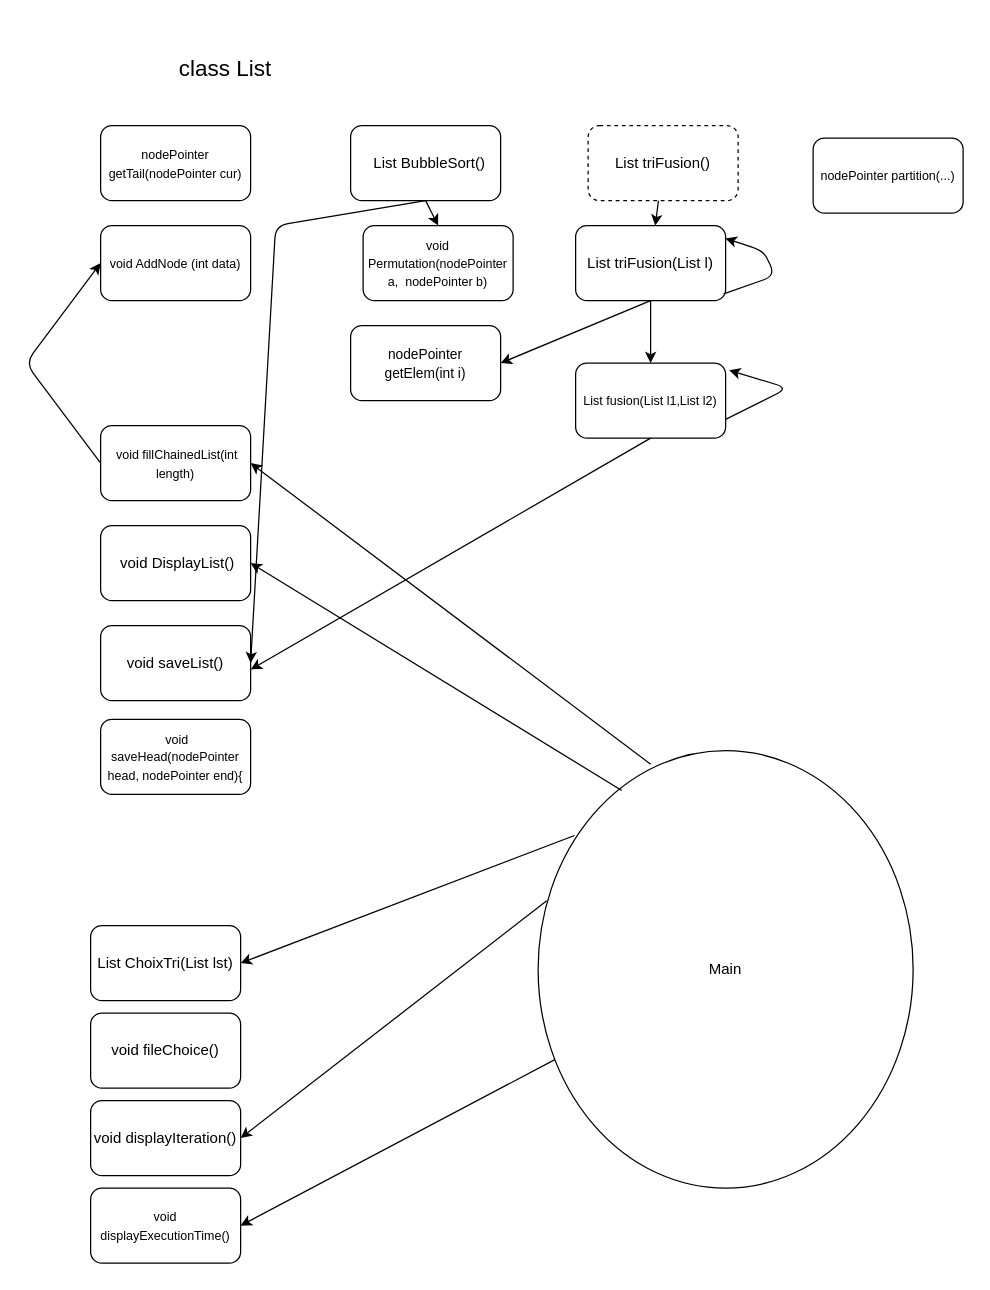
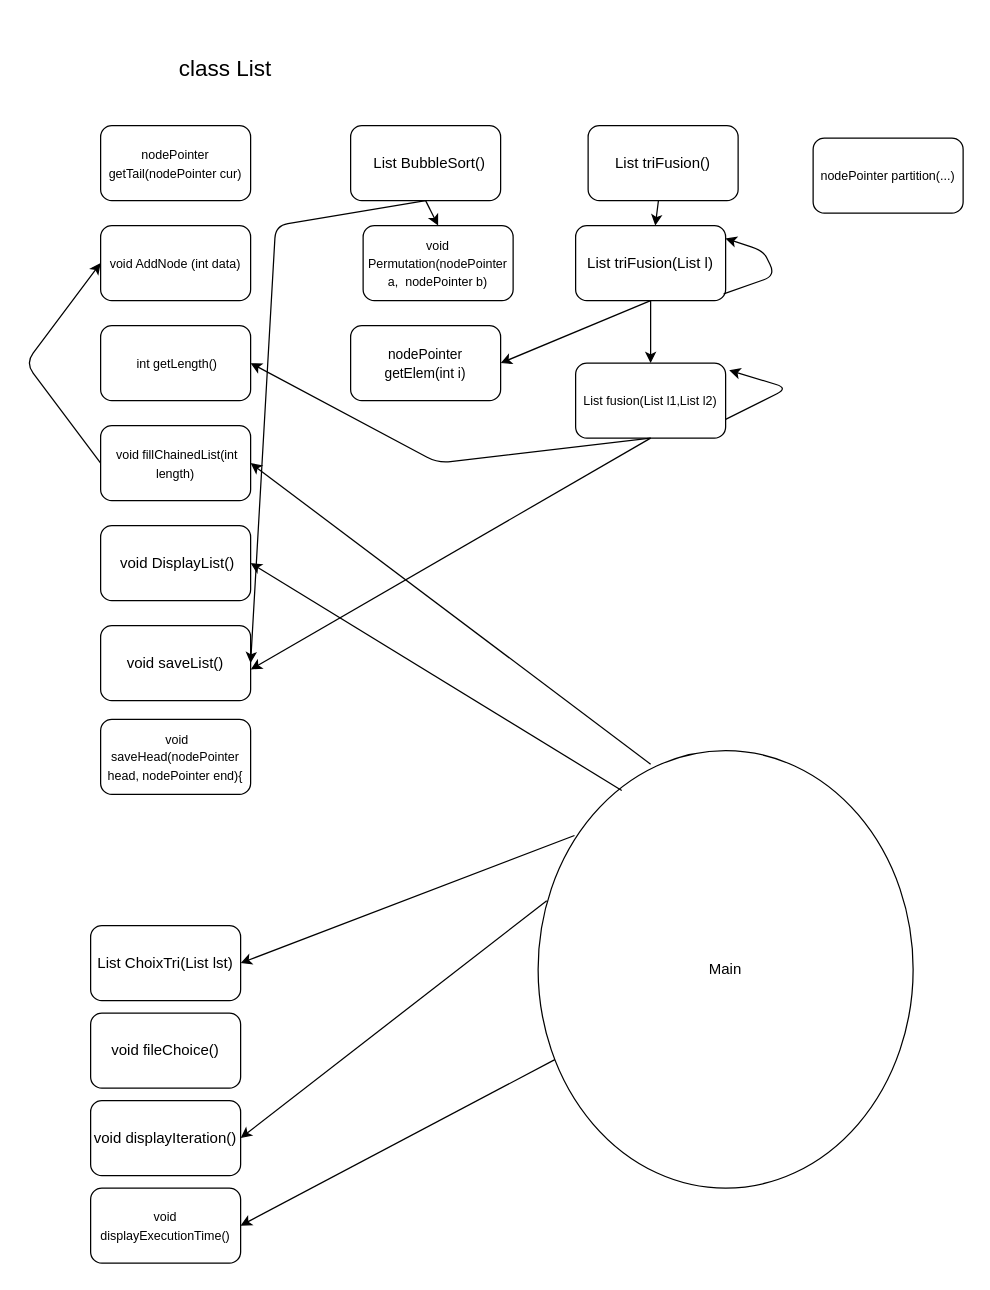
  <mxCell id="0" />
  <mxCell id="1" parent="0" />
  <mxCell id="2" value="&lt;font style=&quot;font-size: 10px&quot;&gt;nodePointer getTail(nodePointer cur)&lt;/font&gt;" style="rounded=1;whiteSpace=wrap;html=1;" vertex="1" parent="1"><mxGeometry x="80" y="100" width="120" height="60" as="geometry" /></mxCell>
  <mxCell id="3" value="&lt;font style=&quot;font-size: 10px&quot;&gt;void AddNode (int data)&lt;br&gt;&lt;/font&gt;" style="rounded=1;whiteSpace=wrap;html=1;" vertex="1" parent="1"><mxGeometry x="80" y="180" width="120" height="60" as="geometry" /></mxCell>
+ <mxCell id="4" value="&lt;font style=&quot;font-size: 10px&quot;&gt;&amp;nbsp;int getLength() &lt;br&gt;&lt;/font&gt;" style="rounded=1;whiteSpace=wrap;html=1;" vertex="1" parent="1"><mxGeometry x="80" y="260" width="120" height="60" as="geometry" /></mxCell>
  <mxCell id="5" value="&lt;font style=&quot;font-size: 10px&quot;&gt;&amp;nbsp;void fillChainedList(int length)&lt;br&gt;&lt;/font&gt;" style="rounded=1;whiteSpace=wrap;html=1;" vertex="1" parent="1"><mxGeometry x="80" y="340" width="120" height="60" as="geometry" /></mxCell>
  <mxCell id="6" value="&amp;nbsp;void DisplayList()" style="rounded=1;whiteSpace=wrap;html=1;" vertex="1" parent="1"><mxGeometry x="80" y="420" width="120" height="60" as="geometry" /></mxCell>
  <mxCell id="7" value="void saveList()" style="rounded=1;whiteSpace=wrap;html=1;" vertex="1" parent="1"><mxGeometry x="80" y="500" width="120" height="60" as="geometry" /></mxCell>
  <mxCell id="8" value="&lt;font style=&quot;font-size: 10px&quot;&gt;&amp;nbsp;void saveHead(nodePointer head, nodePointer end){&lt;br&gt;&lt;/font&gt;" style="rounded=1;whiteSpace=wrap;html=1;" vertex="1" parent="1"><mxGeometry x="80" y="575" width="120" height="60" as="geometry" /></mxCell>
  <mxCell id="9" value="&amp;nbsp; List BubbleSort()" style="rounded=1;whiteSpace=wrap;html=1;" vertex="1" parent="1"><mxGeometry x="280" y="100" width="120" height="60" as="geometry" /></mxCell>
  <mxCell id="10" value="&lt;font style=&quot;font-size: 10px&quot;&gt;void Permutation(nodePointer a,&amp;nbsp; nodePointer b)&lt;br&gt;&lt;/font&gt;" style="rounded=1;whiteSpace=wrap;html=1;" vertex="1" parent="1"><mxGeometry x="290" y="180" width="120" height="60" as="geometry" /></mxCell>
  <mxCell id="11" value="&lt;div&gt;&lt;font style=&quot;font-size: 11px&quot;&gt;nodePointer &lt;br&gt;&lt;/font&gt;&lt;/div&gt;&lt;div&gt;&lt;font style=&quot;font-size: 11px&quot;&gt;getElem(int i)&lt;/font&gt;&lt;/div&gt;" style="rounded=1;whiteSpace=wrap;html=1;" vertex="1" parent="1"><mxGeometry x="280" y="260" width="120" height="60" as="geometry" /></mxCell>
  <mxCell id="12" value="List ChoixTri(List lst)" style="rounded=1;whiteSpace=wrap;html=1;" vertex="1" parent="1"><mxGeometry x="72" y="740" width="120" height="60" as="geometry" /></mxCell>
  <mxCell id="13" value="void fileChoice()" style="rounded=1;whiteSpace=wrap;html=1;" vertex="1" parent="1"><mxGeometry x="72" y="810" width="120" height="60" as="geometry" /></mxCell>
  <mxCell id="14" value="void displayIteration()" style="rounded=1;whiteSpace=wrap;html=1;" vertex="1" parent="1"><mxGeometry x="72" y="880" width="120" height="60" as="geometry" /></mxCell>
  <mxCell id="15" value="&lt;font style=&quot;font-size: 10px&quot;&gt;void displayExecutionTime()&lt;br&gt;&lt;/font&gt;" style="rounded=1;whiteSpace=wrap;html=1;" vertex="1" parent="1"><mxGeometry x="72" y="950" width="120" height="60" as="geometry" /></mxCell>
  <mxCell id="16" value="Main" style="ellipse;whiteSpace=wrap;html=1;" vertex="1" parent="1"><mxGeometry x="430" y="600" width="300" height="350" as="geometry" /></mxCell>
  <mxCell id="17" value="&lt;font style=&quot;font-size: 18px&quot;&gt;class List&lt;/font&gt;" style="text;html=1;strokeColor=none;fillColor=none;align=center;verticalAlign=middle;whiteSpace=wrap;rounded=0;" vertex="1" parent="1"><mxGeometry x="90" y="20" width="180" height="70" as="geometry" /></mxCell>
  <mxCell id="18" value="" style="endArrow=classic;html=1;entryX=1;entryY=0.5;entryDx=0;entryDy=0;exitX=0.3;exitY=0.031;exitDx=0;exitDy=0;exitPerimeter=0;" edge="1" parent="1" source="16" target="5"><mxGeometry width="50" height="50" relative="1" as="geometry"><mxPoint x="523" y="747" as="sourcePoint" /><mxPoint x="474.95" y="574.719" as="targetPoint" /></mxGeometry></mxCell>
  <mxCell id="19" value="" style="endArrow=classic;html=1;entryX=1;entryY=0.5;entryDx=0;entryDy=0;exitX=0.223;exitY=0.091;exitDx=0;exitDy=0;exitPerimeter=0;" edge="1" parent="1" source="16" target="6"><mxGeometry width="50" height="50" relative="1" as="geometry"><mxPoint x="390" y="690" as="sourcePoint" /><mxPoint x="440" y="640" as="targetPoint" /></mxGeometry></mxCell>
  <mxCell id="20" value="" style="endArrow=classic;html=1;exitX=0.097;exitY=0.194;exitDx=0;exitDy=0;exitPerimeter=0;entryX=1;entryY=0.5;entryDx=0;entryDy=0;" edge="1" parent="1" source="16" target="12"><mxGeometry width="50" height="50" relative="1" as="geometry"><mxPoint x="390" y="690" as="sourcePoint" /><mxPoint x="440" y="640" as="targetPoint" /></mxGeometry></mxCell>
  <mxCell id="21" value="" style="endArrow=classic;html=1;exitX=0.023;exitY=0.343;exitDx=0;exitDy=0;exitPerimeter=0;entryX=1;entryY=0.5;entryDx=0;entryDy=0;" edge="1" parent="1" source="16" target="14"><mxGeometry width="50" height="50" relative="1" as="geometry"><mxPoint x="390" y="690" as="sourcePoint" /><mxPoint x="440" y="640" as="targetPoint" /></mxGeometry></mxCell>
  <mxCell id="22" value="" style="endArrow=classic;html=1;entryX=1;entryY=0.5;entryDx=0;entryDy=0;" edge="1" parent="1" source="16" target="15"><mxGeometry width="50" height="50" relative="1" as="geometry"><mxPoint x="390" y="690" as="sourcePoint" /><mxPoint x="440" y="640" as="targetPoint" /></mxGeometry></mxCell>
- <mxCell id="23" value="List triFusion()" style="rounded=1;whiteSpace=wrap;html=1;fillColor=none;dashed=1;" vertex="1" parent="1"><mxGeometry x="470" y="100" width="120" height="60" as="geometry" /></mxCell>
+ <mxCell id="23" value="List triFusion()" style="rounded=1;whiteSpace=wrap;html=1;fillColor=none;" vertex="1" parent="1"><mxGeometry x="470" y="100" width="120" height="60" as="geometry" /></mxCell>
  <mxCell id="24" value="List triFusion(List l)" style="rounded=1;whiteSpace=wrap;html=1;fillColor=none;" vertex="1" parent="1"><mxGeometry x="460" y="180" width="120" height="60" as="geometry" /></mxCell>
  <mxCell id="25" value="&lt;font style=&quot;font-size: 10px&quot;&gt;List fusion(List l1,List l2)&lt;br&gt;&lt;/font&gt;" style="rounded=1;whiteSpace=wrap;html=1;fillColor=none;" vertex="1" parent="1"><mxGeometry x="460" y="290" width="120" height="60" as="geometry" /></mxCell>
  <mxCell id="26" value="" style="endArrow=classic;html=1;exitX=0;exitY=0.5;exitDx=0;exitDy=0;entryX=0;entryY=0.5;entryDx=0;entryDy=0;" edge="1" parent="1" source="5" target="3"><mxGeometry width="50" height="50" relative="1" as="geometry"><mxPoint x="390" y="690" as="sourcePoint" /><mxPoint x="440" y="640" as="targetPoint" /><Array as="points"><mxPoint x="20" y="290" /></Array></mxGeometry></mxCell>
  <mxCell id="27" value="" style="endArrow=classic;html=1;exitX=0.5;exitY=1;exitDx=0;exitDy=0;entryX=0.5;entryY=0;entryDx=0;entryDy=0;" edge="1" parent="1" source="9" target="10"><mxGeometry width="50" height="50" relative="1" as="geometry"><mxPoint x="390" y="690" as="sourcePoint" /><mxPoint x="440" y="640" as="targetPoint" /></mxGeometry></mxCell>
  <mxCell id="28" value="" style="endArrow=classic;html=1;exitX=0.5;exitY=1;exitDx=0;exitDy=0;entryX=1;entryY=0.5;entryDx=0;entryDy=0;" edge="1" parent="1" source="9" target="7"><mxGeometry width="50" height="50" relative="1" as="geometry"><mxPoint x="390" y="690" as="sourcePoint" /><mxPoint x="440" y="640" as="targetPoint" /><Array as="points"><mxPoint x="220" y="180" /></Array></mxGeometry></mxCell>
  <mxCell id="29" value="" style="endArrow=classic;html=1;" edge="1" parent="1" source="23" target="24"><mxGeometry width="50" height="50" relative="1" as="geometry"><mxPoint x="610" y="240" as="sourcePoint" /><mxPoint x="440" y="640" as="targetPoint" /></mxGeometry></mxCell>
  <mxCell id="30" value="" style="endArrow=classic;html=1;exitX=0.5;exitY=1;exitDx=0;exitDy=0;entryX=1;entryY=0.5;entryDx=0;entryDy=0;" edge="1" parent="1" source="24" target="11"><mxGeometry width="50" height="50" relative="1" as="geometry"><mxPoint x="390" y="690" as="sourcePoint" /><mxPoint x="440" y="640" as="targetPoint" /></mxGeometry></mxCell>
  <mxCell id="31" value="" style="endArrow=classic;html=1;entryX=0.5;entryY=0;entryDx=0;entryDy=0;" edge="1" parent="1" target="25"><mxGeometry width="50" height="50" relative="1" as="geometry"><mxPoint x="520" y="240" as="sourcePoint" /><mxPoint x="440" y="640" as="targetPoint" /></mxGeometry></mxCell>
  <mxCell id="32" value="" style="endArrow=classic;html=1;exitX=0.987;exitY=0.91;exitDx=0;exitDy=0;entryX=0.999;entryY=0.172;entryDx=0;entryDy=0;entryPerimeter=0;exitPerimeter=0;" edge="1" parent="1" source="24" target="24"><mxGeometry width="50" height="50" relative="1" as="geometry"><mxPoint x="390" y="690" as="sourcePoint" /><mxPoint x="440" y="640" as="targetPoint" /><Array as="points"><mxPoint x="620" y="220" /><mxPoint x="610" y="200" /></Array></mxGeometry></mxCell>
+ <mxCell id="33" value="" style="endArrow=classic;html=1;exitX=0.5;exitY=1;exitDx=0;exitDy=0;entryX=1;entryY=0.5;entryDx=0;entryDy=0;" edge="1" parent="1" source="25" target="4"><mxGeometry width="50" height="50" relative="1" as="geometry"><mxPoint x="410" y="430" as="sourcePoint" /><mxPoint x="460" y="380" as="targetPoint" /><Array as="points"><mxPoint x="350" y="370" /></Array></mxGeometry></mxCell>
  <mxCell id="34" value="" style="endArrow=classic;html=1;exitX=1;exitY=0.75;exitDx=0;exitDy=0;entryX=1.024;entryY=0.095;entryDx=0;entryDy=0;entryPerimeter=0;" edge="1" parent="1" source="25" target="25"><mxGeometry width="50" height="50" relative="1" as="geometry"><mxPoint x="410" y="480" as="sourcePoint" /><mxPoint x="460" y="430" as="targetPoint" /><Array as="points"><mxPoint x="630" y="310" /></Array></mxGeometry></mxCell>
  <mxCell id="35" value="" style="endArrow=classic;html=1;exitX=0.5;exitY=1;exitDx=0;exitDy=0;entryX=1.001;entryY=0.584;entryDx=0;entryDy=0;entryPerimeter=0;" edge="1" parent="1" source="25" target="7"><mxGeometry width="50" height="50" relative="1" as="geometry"><mxPoint x="410" y="520" as="sourcePoint" /><mxPoint x="460" y="470" as="targetPoint" /></mxGeometry></mxCell>
  <mxCell id="36" value="&lt;font style=&quot;font-size: 10px&quot;&gt;nodePointer partition(...)&lt;br&gt;&lt;/font&gt;" style="rounded=1;whiteSpace=wrap;html=1;fillColor=none;" vertex="1" parent="1"><mxGeometry x="650" y="110" width="120" height="60" as="geometry" /></mxCell>
